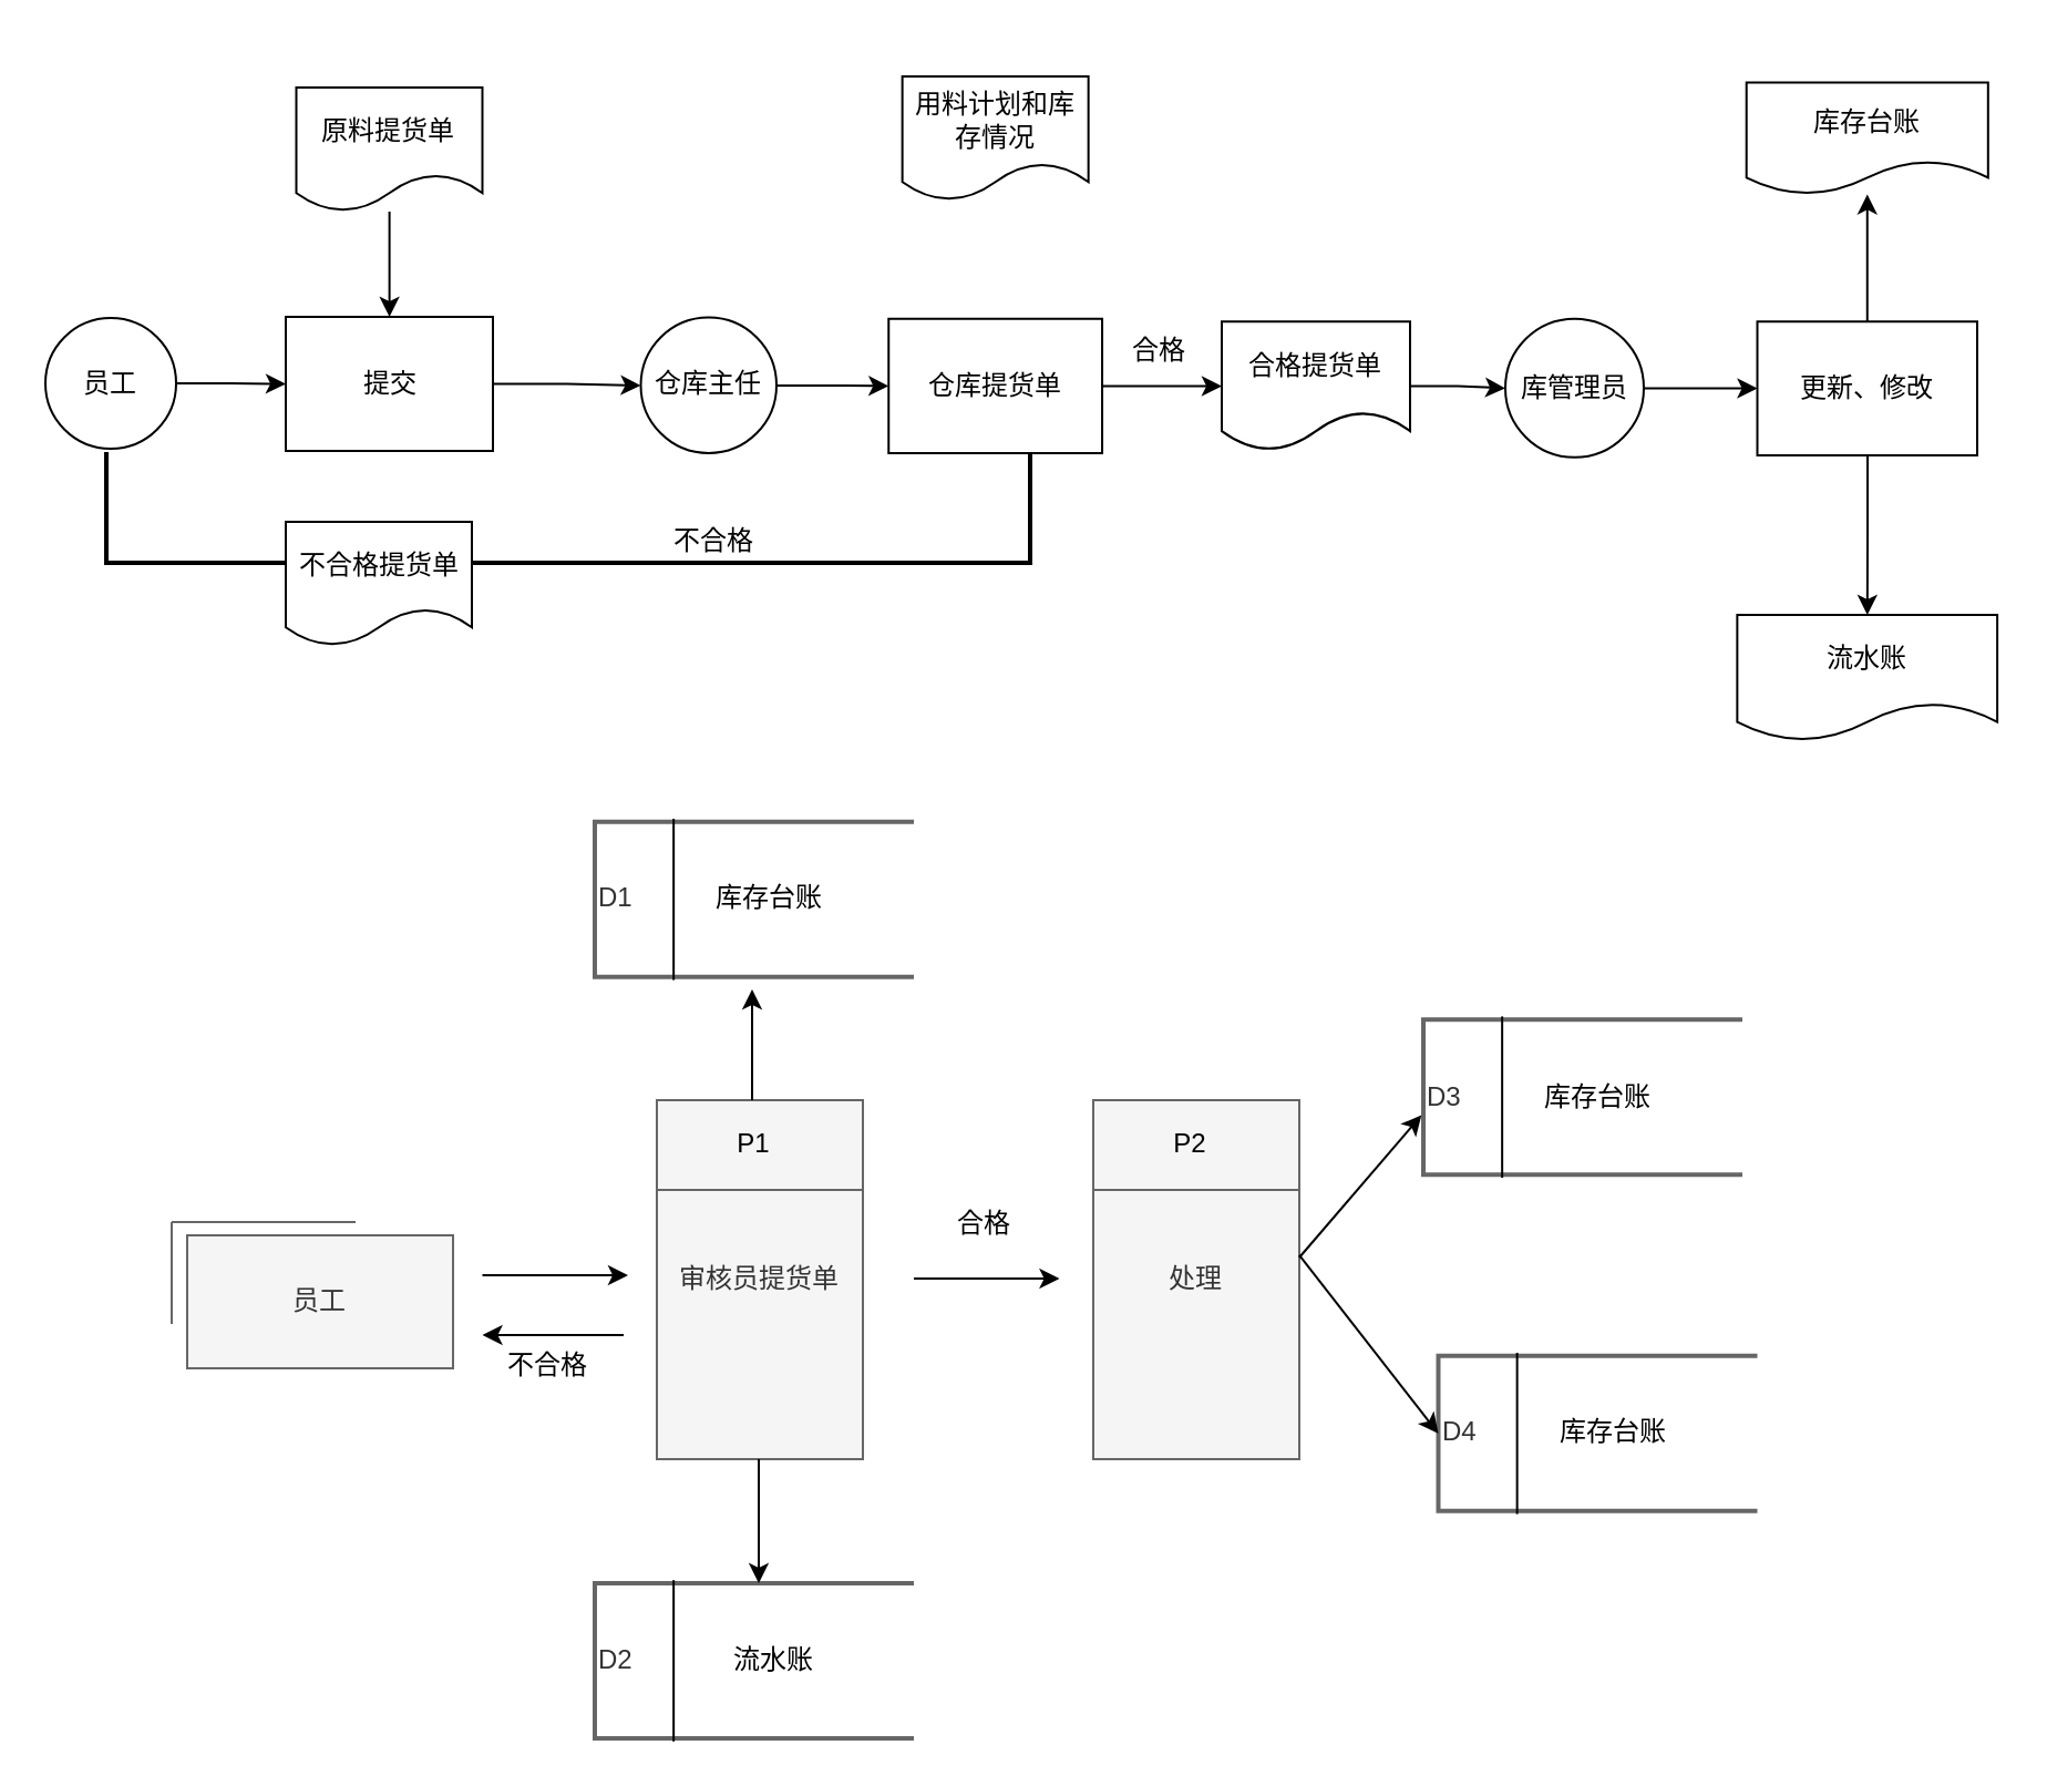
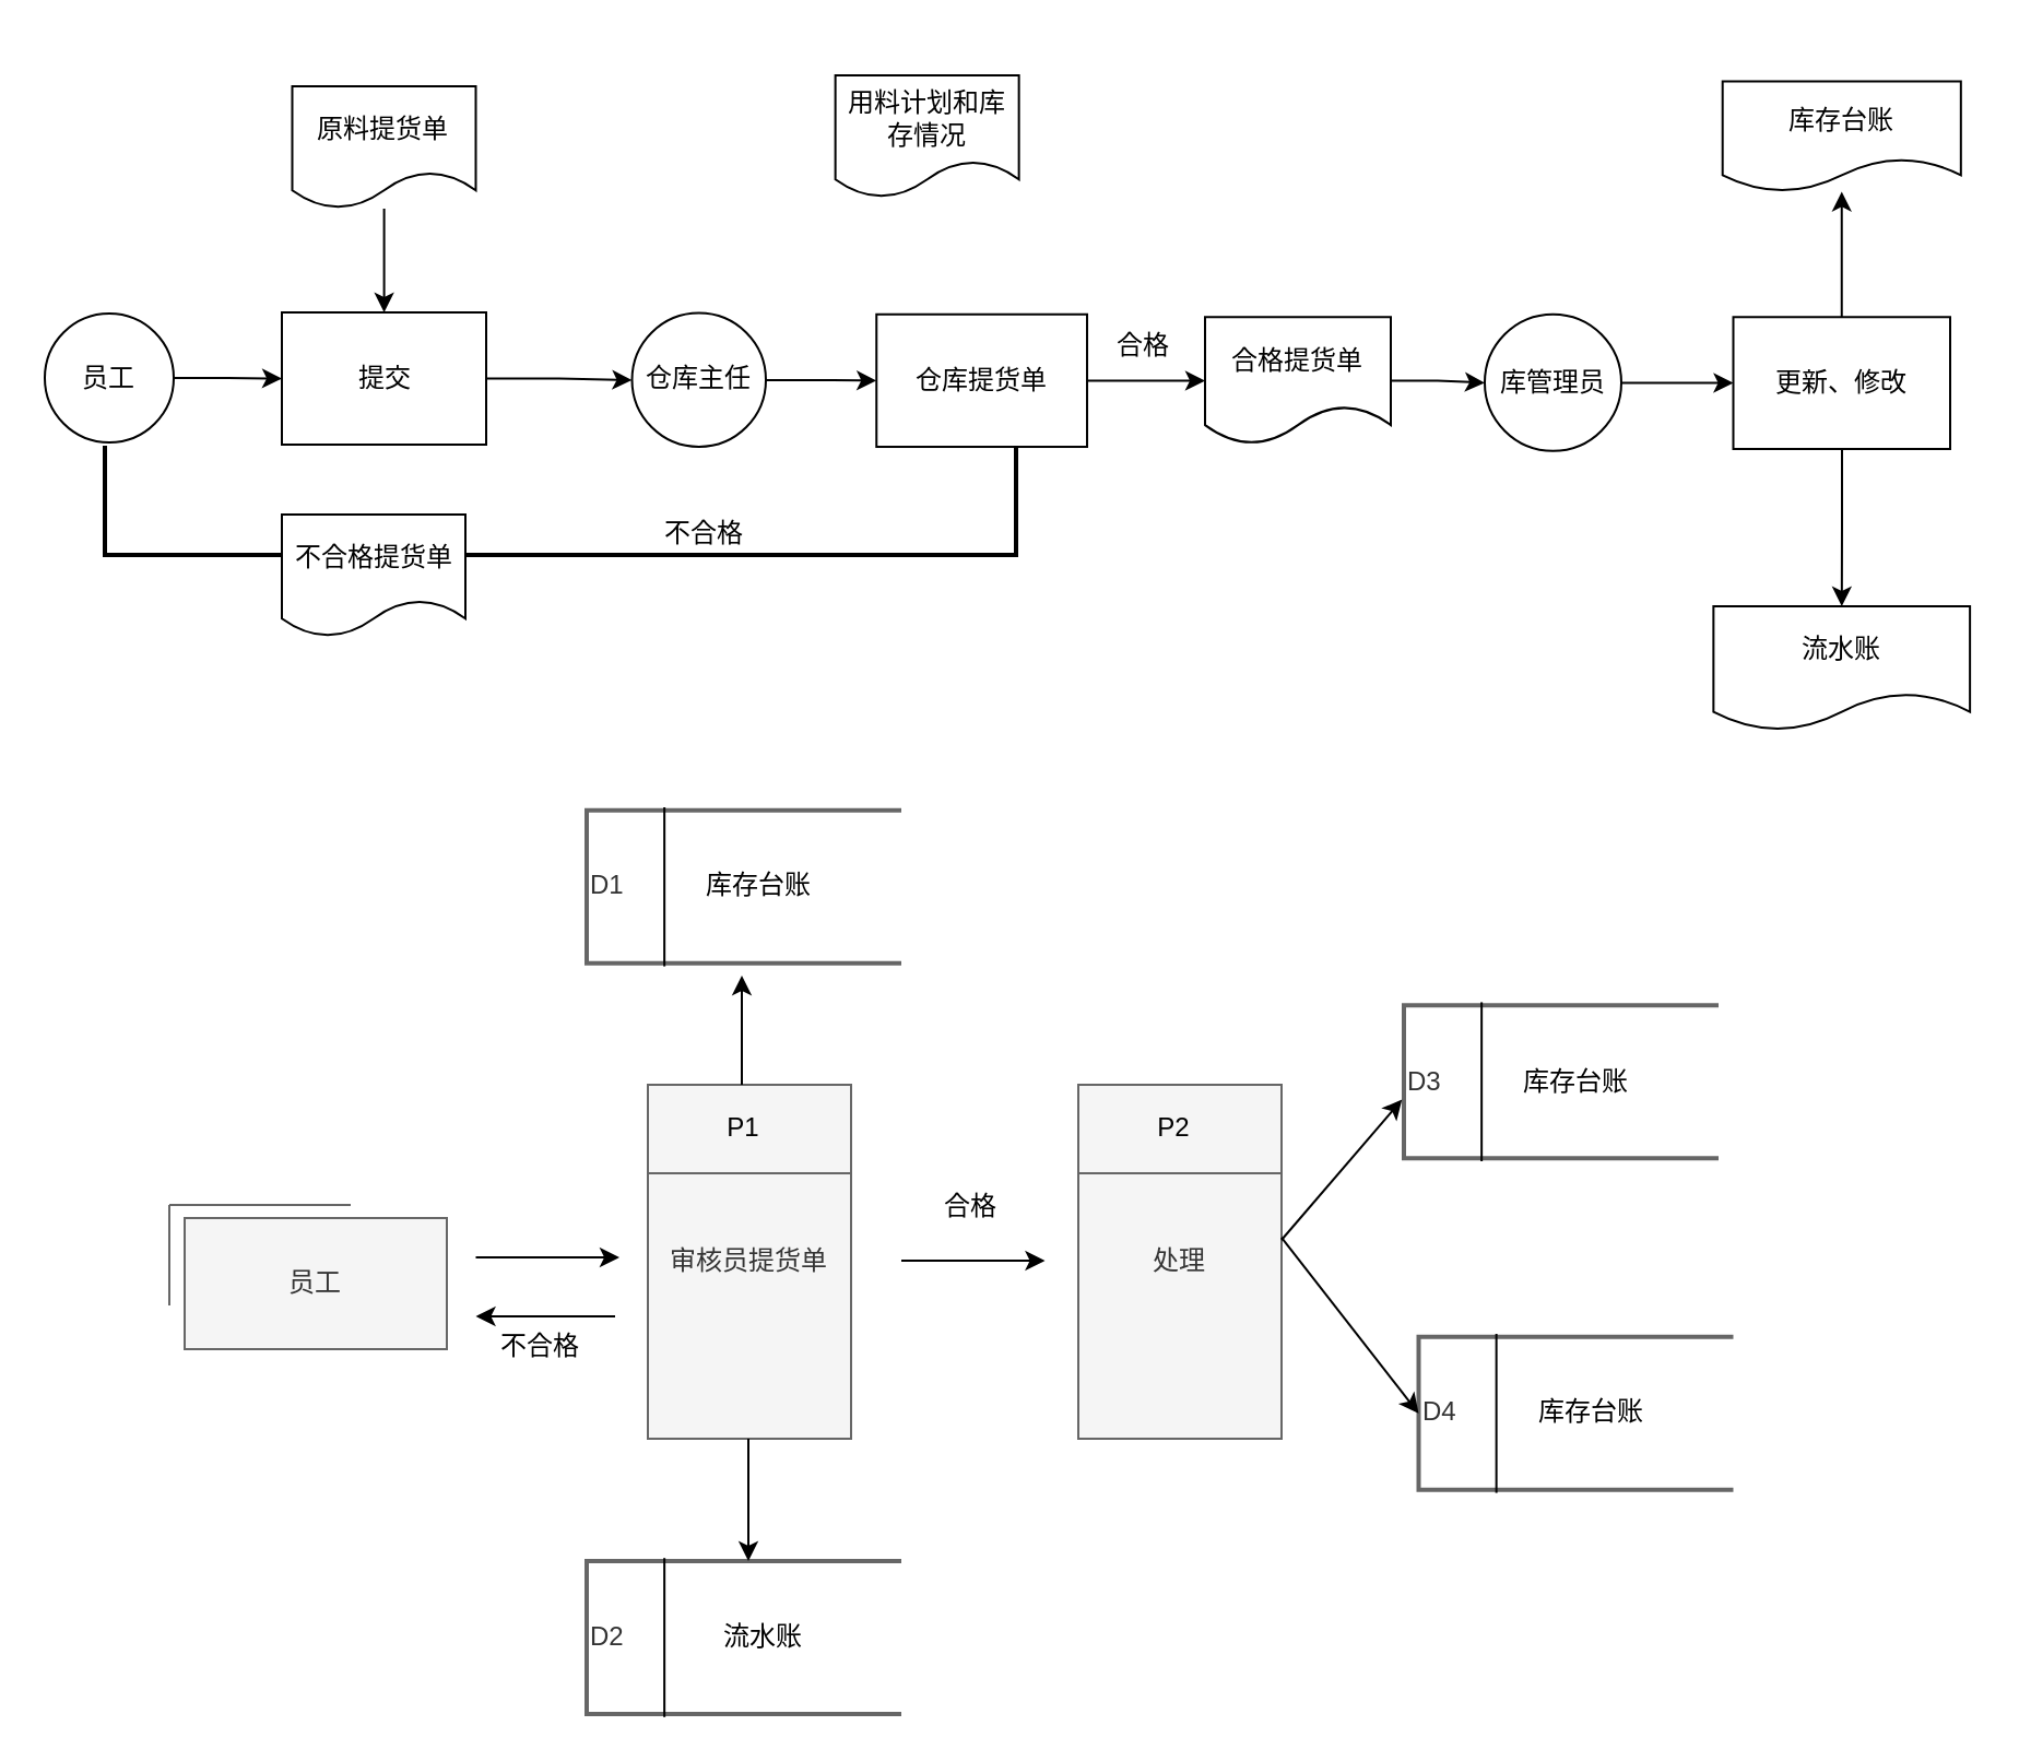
  <mxCell id="0" />
  <mxCell id="1" parent="0" />
  <mxCell id="2" value="" style="edgeStyle=orthogonalEdgeStyle;rounded=0;orthogonalLoop=1;jettySize=auto;html=1;" edge="1" parent="1" source="3" target="5"><mxGeometry relative="1" as="geometry" /></mxCell>
  <mxCell id="3" value="员工" style="ellipse;whiteSpace=wrap;html=1;aspect=fixed;" vertex="1" parent="1"><mxGeometry x="20" y="143" width="59" height="59" as="geometry" /></mxCell>
  <mxCell id="4" value="" style="edgeStyle=orthogonalEdgeStyle;rounded=0;orthogonalLoop=1;jettySize=auto;html=1;" edge="1" parent="1" source="5" target="9"><mxGeometry relative="1" as="geometry" /></mxCell>
  <mxCell id="5" value="提交" style="whiteSpace=wrap;html=1;" vertex="1" parent="1"><mxGeometry x="128.5" y="142.5" width="93.5" height="60.5" as="geometry" /></mxCell>
  <mxCell id="6" value="" style="edgeStyle=orthogonalEdgeStyle;rounded=0;orthogonalLoop=1;jettySize=auto;html=1;" edge="1" parent="1" source="7" target="5"><mxGeometry relative="1" as="geometry" /></mxCell>
  <mxCell id="7" value="原料提货单" style="shape=document;whiteSpace=wrap;html=1;boundedLbl=1;gradientColor=none;" vertex="1" parent="1"><mxGeometry x="133.25" y="39" width="84" height="56" as="geometry" /></mxCell>
  <mxCell id="8" value="" style="edgeStyle=orthogonalEdgeStyle;rounded=0;orthogonalLoop=1;jettySize=auto;html=1;" edge="1" parent="1" source="9" target="11"><mxGeometry relative="1" as="geometry" /></mxCell>
  <mxCell id="9" value="仓库主任" style="ellipse;whiteSpace=wrap;html=1;" vertex="1" parent="1"><mxGeometry x="288.75" y="142.75" width="61.25" height="61.25" as="geometry" /></mxCell>
  <mxCell id="10" value="" style="edgeStyle=orthogonalEdgeStyle;rounded=0;orthogonalLoop=1;jettySize=auto;html=1;" edge="1" parent="1" source="11" target="14"><mxGeometry relative="1" as="geometry" /></mxCell>
  <mxCell id="11" value="仓库提货单" style="whiteSpace=wrap;html=1;" vertex="1" parent="1"><mxGeometry x="400.63" y="143.38" width="96.38" height="60.63" as="geometry" /></mxCell>
- <mxCell id="12" value="用料计划和库存情况" style="shape=document;whiteSpace=wrap;html=1;boundedLbl=1;gradientColor=none;" vertex="1" parent="1"><mxGeometry x="406.82" y="34" width="84" height="56" as="geometry" /></mxCell>
+ <mxCell id="12" value="用料计划和库存情况" style="shape=document;whiteSpace=wrap;html=1;boundedLbl=1;gradientColor=none;" vertex="1" parent="1"><mxGeometry x="381.82" y="34" width="84" height="56" as="geometry" /></mxCell>
  <mxCell id="13" value="" style="edgeStyle=orthogonalEdgeStyle;rounded=0;orthogonalLoop=1;jettySize=auto;html=1;" edge="1" parent="1" source="14" target="16"><mxGeometry relative="1" as="geometry" /></mxCell>
  <mxCell id="14" value="合格提货单" style="shape=document;whiteSpace=wrap;html=1;boundedLbl=1;" vertex="1" parent="1"><mxGeometry x="551" y="144.65" width="85" height="58.1" as="geometry" /></mxCell>
  <mxCell id="15" value="" style="edgeStyle=orthogonalEdgeStyle;rounded=0;orthogonalLoop=1;jettySize=auto;html=1;" edge="1" parent="1" source="16" target="19"><mxGeometry relative="1" as="geometry" /></mxCell>
  <mxCell id="16" value="库管理员" style="ellipse;whiteSpace=wrap;html=1;aspect=fixed;gradientColor=none;" vertex="1" parent="1"><mxGeometry x="679" y="143.38" width="62.5" height="62.5" as="geometry" /></mxCell>
  <mxCell id="17" value="" style="edgeStyle=orthogonalEdgeStyle;rounded=0;orthogonalLoop=1;jettySize=auto;html=1;" edge="1" parent="1" source="19" target="20"><mxGeometry relative="1" as="geometry" /></mxCell>
  <mxCell id="18" value="" style="edgeStyle=orthogonalEdgeStyle;rounded=0;orthogonalLoop=1;jettySize=auto;html=1;" edge="1" parent="1" source="19" target="21"><mxGeometry relative="1" as="geometry" /></mxCell>
  <mxCell id="19" value="更新、修改" style="whiteSpace=wrap;html=1;gradientColor=none;" vertex="1" parent="1"><mxGeometry x="792.75" y="144.63" width="99.25" height="60.37" as="geometry" /></mxCell>
  <mxCell id="20" value="库存台账" style="shape=document;whiteSpace=wrap;html=1;boundedLbl=1;gradientColor=none;" vertex="1" parent="1"><mxGeometry x="787.85" y="36.78" width="109.06" height="50.44" as="geometry" /></mxCell>
  <mxCell id="21" value="流水账" style="shape=document;whiteSpace=wrap;html=1;boundedLbl=1;gradientColor=none;" vertex="1" parent="1"><mxGeometry x="783.68" y="277" width="117.38" height="56.82" as="geometry" /></mxCell>
  <mxCell id="22" value="合格" style="text;html=1;strokeColor=none;fillColor=none;align=center;verticalAlign=middle;whiteSpace=wrap;rounded=0;" vertex="1" parent="1"><mxGeometry x="493" y="142.5" width="60" height="30" as="geometry" /></mxCell>
  <mxCell id="23" value="" style="strokeWidth=2;html=1;shape=mxgraph.flowchart.annotation_1;align=left;pointerEvents=1;gradientColor=none;rotation=-90;" vertex="1" parent="1"><mxGeometry x="231" y="20" width="50" height="417" as="geometry" /></mxCell>
  <mxCell id="24" value="不合格提货单" style="shape=document;whiteSpace=wrap;html=1;boundedLbl=1;gradientColor=none;" vertex="1" parent="1"><mxGeometry x="128.5" y="235" width="84" height="56" as="geometry" /></mxCell>
  <mxCell id="25" value="不合格" style="text;html=1;strokeColor=none;fillColor=none;align=center;verticalAlign=middle;whiteSpace=wrap;rounded=0;" vertex="1" parent="1"><mxGeometry x="292" y="229" width="60" height="30" as="geometry" /></mxCell>
  <mxCell id="26" value="员工" style="rounded=0;whiteSpace=wrap;html=1;fillColor=#f5f5f5;fontColor=#333333;strokeColor=#666666;" vertex="1" parent="1"><mxGeometry x="84" y="557" width="120" height="60" as="geometry" /></mxCell>
  <mxCell id="27" value="" style="endArrow=none;html=1;rounded=0;fillColor=#f5f5f5;strokeColor=#666666;" edge="1" parent="1"><mxGeometry width="50" height="50" relative="1" as="geometry"><mxPoint x="77" y="551" as="sourcePoint" /><mxPoint x="160" y="551" as="targetPoint" /></mxGeometry></mxCell>
  <mxCell id="28" value="" style="endArrow=none;html=1;rounded=0;fillColor=#f5f5f5;strokeColor=#666666;" edge="1" parent="1"><mxGeometry width="50" height="50" relative="1" as="geometry"><mxPoint x="77" y="597" as="sourcePoint" /><mxPoint x="77" y="551" as="targetPoint" /></mxGeometry></mxCell>
  <mxCell id="29" value="" style="endArrow=classic;html=1;rounded=0;" edge="1" parent="1"><mxGeometry width="50" height="50" relative="1" as="geometry"><mxPoint x="217.25" y="575" as="sourcePoint" /><mxPoint x="283" y="575" as="targetPoint" /></mxGeometry></mxCell>
  <mxCell id="30" value="审核员提货单" style="rounded=0;whiteSpace=wrap;html=1;fillColor=#f5f5f5;fontColor=#333333;strokeColor=#666666;" vertex="1" parent="1"><mxGeometry x="296" y="496" width="93" height="162" as="geometry" /></mxCell>
  <mxCell id="31" value="" style="endArrow=none;html=1;rounded=0;entryX=1;entryY=0.25;entryDx=0;entryDy=0;exitX=0;exitY=0.25;exitDx=0;exitDy=0;fillColor=#f5f5f5;strokeColor=#666666;" edge="1" parent="1" source="30" target="30"><mxGeometry width="50" height="50" relative="1" as="geometry"><mxPoint x="296" y="540" as="sourcePoint" /><mxPoint x="346" y="490" as="targetPoint" /></mxGeometry></mxCell>
  <mxCell id="32" value="P1" style="text;html=1;strokeColor=none;fillColor=none;align=center;verticalAlign=middle;whiteSpace=wrap;rounded=0;" vertex="1" parent="1"><mxGeometry x="310" y="501" width="60" height="30" as="geometry" /></mxCell>
  <mxCell id="33" value="处理" style="rounded=0;whiteSpace=wrap;html=1;fillColor=#f5f5f5;fontColor=#333333;strokeColor=#666666;" vertex="1" parent="1"><mxGeometry x="493" y="496" width="93" height="162" as="geometry" /></mxCell>
  <mxCell id="34" value="" style="endArrow=none;html=1;rounded=0;entryX=1;entryY=0.25;entryDx=0;entryDy=0;exitX=0;exitY=0.25;exitDx=0;exitDy=0;fillColor=#f5f5f5;strokeColor=#666666;" edge="1" parent="1" source="33" target="33"><mxGeometry width="50" height="50" relative="1" as="geometry"><mxPoint x="493" y="540" as="sourcePoint" /><mxPoint x="543" y="490" as="targetPoint" /></mxGeometry></mxCell>
  <mxCell id="35" value="P2" style="text;html=1;strokeColor=none;fillColor=none;align=center;verticalAlign=middle;whiteSpace=wrap;rounded=0;" vertex="1" parent="1"><mxGeometry x="507" y="501" width="60" height="30" as="geometry" /></mxCell>
  <mxCell id="36" value="" style="endArrow=classic;html=1;rounded=0;" edge="1" parent="1"><mxGeometry width="50" height="50" relative="1" as="geometry"><mxPoint x="412" y="576.5" as="sourcePoint" /><mxPoint x="477.75" y="576.5" as="targetPoint" /></mxGeometry></mxCell>
  <mxCell id="37" value="" style="endArrow=classic;html=1;rounded=0;" edge="1" parent="1"><mxGeometry width="50" height="50" relative="1" as="geometry"><mxPoint x="281" y="602" as="sourcePoint" /><mxPoint x="217.25" y="602" as="targetPoint" /></mxGeometry></mxCell>
  <mxCell id="38" value="不合格" style="text;html=1;strokeColor=none;fillColor=none;align=center;verticalAlign=middle;whiteSpace=wrap;rounded=0;" vertex="1" parent="1"><mxGeometry x="217.25" y="601" width="60" height="30" as="geometry" /></mxCell>
  <mxCell id="39" value="合格" style="text;html=1;strokeColor=none;fillColor=none;align=center;verticalAlign=middle;whiteSpace=wrap;rounded=0;" vertex="1" parent="1"><mxGeometry x="414" y="537" width="60" height="30" as="geometry" /></mxCell>
  <mxCell id="40" value="" style="endArrow=classic;html=1;rounded=0;" edge="1" parent="1"><mxGeometry width="50" height="50" relative="1" as="geometry"><mxPoint x="339" y="496" as="sourcePoint" /><mxPoint x="339" y="446" as="targetPoint" /></mxGeometry></mxCell>
  <mxCell id="41" value="D1" style="strokeWidth=2;html=1;shape=mxgraph.flowchart.annotation_1;align=left;pointerEvents=1;fillColor=#f5f5f5;fontColor=#333333;strokeColor=#666666;" vertex="1" parent="1"><mxGeometry x="268" y="370.4" width="144" height="70" as="geometry" /></mxCell>
  <mxCell id="42" value="" style="endArrow=none;html=1;rounded=0;entryX=0.247;entryY=-0.02;entryDx=0;entryDy=0;entryPerimeter=0;exitX=0.247;exitY=1.02;exitDx=0;exitDy=0;exitPerimeter=0;" edge="1" parent="1" source="41" target="41"><mxGeometry width="50" height="50" relative="1" as="geometry"><mxPoint x="295" y="440.4" as="sourcePoint" /><mxPoint x="345" y="390.4" as="targetPoint" /></mxGeometry></mxCell>
  <mxCell id="43" value="库存台账" style="text;html=1;strokeColor=none;fillColor=none;align=center;verticalAlign=middle;whiteSpace=wrap;rounded=0;" vertex="1" parent="1"><mxGeometry x="317" y="390.4" width="60" height="30" as="geometry" /></mxCell>
  <mxCell id="44" value="D3" style="strokeWidth=2;html=1;shape=mxgraph.flowchart.annotation_1;align=left;pointerEvents=1;fillColor=#f5f5f5;fontColor=#333333;strokeColor=#666666;" vertex="1" parent="1"><mxGeometry x="642" y="459.6" width="144" height="70" as="geometry" /></mxCell>
  <mxCell id="45" value="" style="endArrow=none;html=1;rounded=0;entryX=0.247;entryY=-0.02;entryDx=0;entryDy=0;entryPerimeter=0;exitX=0.247;exitY=1.02;exitDx=0;exitDy=0;exitPerimeter=0;" edge="1" parent="1" source="44" target="44"><mxGeometry width="50" height="50" relative="1" as="geometry"><mxPoint x="669" y="529.6" as="sourcePoint" /><mxPoint x="719" y="479.6" as="targetPoint" /></mxGeometry></mxCell>
  <mxCell id="46" value="库存台账" style="text;html=1;strokeColor=none;fillColor=none;align=center;verticalAlign=middle;whiteSpace=wrap;rounded=0;" vertex="1" parent="1"><mxGeometry x="691" y="479.6" width="60" height="30" as="geometry" /></mxCell>
  <mxCell id="47" value="D4" style="strokeWidth=2;html=1;shape=mxgraph.flowchart.annotation_1;align=left;pointerEvents=1;fillColor=#f5f5f5;fontColor=#333333;strokeColor=#666666;" vertex="1" parent="1"><mxGeometry x="648.75" y="611.4" width="144" height="70" as="geometry" /></mxCell>
  <mxCell id="48" value="" style="endArrow=none;html=1;rounded=0;entryX=0.247;entryY=-0.02;entryDx=0;entryDy=0;entryPerimeter=0;exitX=0.247;exitY=1.02;exitDx=0;exitDy=0;exitPerimeter=0;" edge="1" parent="1" source="47" target="47"><mxGeometry width="50" height="50" relative="1" as="geometry"><mxPoint x="675.75" y="681.4" as="sourcePoint" /><mxPoint x="725.75" y="631.4" as="targetPoint" /></mxGeometry></mxCell>
  <mxCell id="49" value="库存台账" style="text;html=1;strokeColor=none;fillColor=none;align=center;verticalAlign=middle;whiteSpace=wrap;rounded=0;" vertex="1" parent="1"><mxGeometry x="697.75" y="631.4" width="60" height="30" as="geometry" /></mxCell>
  <mxCell id="50" value="" style="endArrow=classic;html=1;rounded=0;entryX=-0.006;entryY=0.617;entryDx=0;entryDy=0;entryPerimeter=0;" edge="1" parent="1" target="44"><mxGeometry width="50" height="50" relative="1" as="geometry"><mxPoint x="586" y="567" as="sourcePoint" /><mxPoint x="636" y="517" as="targetPoint" /></mxGeometry></mxCell>
  <mxCell id="51" value="" style="endArrow=classic;html=1;rounded=0;entryX=0;entryY=0.5;entryDx=0;entryDy=0;entryPerimeter=0;exitX=1;exitY=0.432;exitDx=0;exitDy=0;exitPerimeter=0;" edge="1" parent="1" source="33" target="47"><mxGeometry width="50" height="50" relative="1" as="geometry"><mxPoint x="596" y="587" as="sourcePoint" /><mxPoint x="646" y="537" as="targetPoint" /></mxGeometry></mxCell>
  <mxCell id="52" value="D2" style="strokeWidth=2;html=1;shape=mxgraph.flowchart.annotation_1;align=left;pointerEvents=1;fillColor=#f5f5f5;fontColor=#333333;strokeColor=#666666;" vertex="1" parent="1"><mxGeometry x="268" y="714" width="144" height="70" as="geometry" /></mxCell>
  <mxCell id="53" value="" style="endArrow=none;html=1;rounded=0;entryX=0.247;entryY=-0.02;entryDx=0;entryDy=0;entryPerimeter=0;exitX=0.247;exitY=1.02;exitDx=0;exitDy=0;exitPerimeter=0;" edge="1" parent="1" source="52" target="52"><mxGeometry width="50" height="50" relative="1" as="geometry"><mxPoint x="295" y="772.4" as="sourcePoint" /><mxPoint x="345" y="722.4" as="targetPoint" /></mxGeometry></mxCell>
  <mxCell id="54" value="流水账" style="text;html=1;strokeColor=none;fillColor=none;align=center;verticalAlign=middle;whiteSpace=wrap;rounded=0;" vertex="1" parent="1"><mxGeometry x="319" y="734" width="60" height="30" as="geometry" /></mxCell>
  <mxCell id="55" value="" style="endArrow=classic;html=1;rounded=0;" edge="1" parent="1"><mxGeometry width="50" height="50" relative="1" as="geometry"><mxPoint x="342" y="658" as="sourcePoint" /><mxPoint x="342" y="714" as="targetPoint" /></mxGeometry></mxCell>
